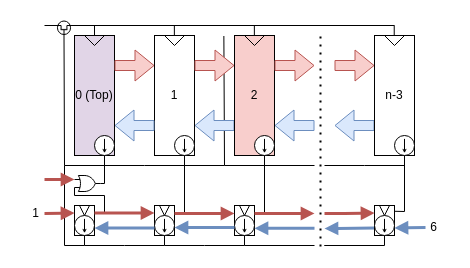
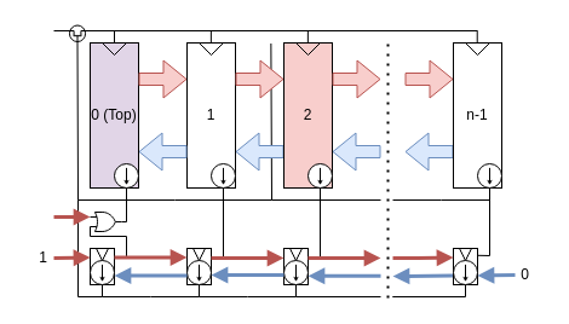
  <mxCell id="0" />
  <mxCell id="1" parent="0" />
  <mxCell id="2" value="" style="endArrow=none;html=1;rounded=0;exitX=0.5;exitY=1;exitDx=0;exitDy=0;exitPerimeter=0;" parent="1" source="29" edge="1"><mxGeometry width="50" height="50" relative="1" as="geometry"><mxPoint x="244" y="135" as="sourcePoint" /><mxPoint x="64" y="165" as="targetPoint" /><Array as="points"><mxPoint x="84" y="245" /><mxPoint x="64" y="245" /></Array></mxGeometry></mxCell>
  <mxCell id="3" value="" style="endArrow=none;html=1;rounded=0;" parent="1" edge="1"><mxGeometry width="50" height="50" relative="1" as="geometry"><mxPoint x="104" y="165" as="sourcePoint" /><mxPoint x="224" y="165" as="targetPoint" /><Array as="points"><mxPoint x="144" y="165" /></Array></mxGeometry></mxCell>
  <mxCell id="4" value="" style="endArrow=none;html=1;rounded=0;exitX=0;exitY=0.5;exitDx=0;exitDy=0;exitPerimeter=0;" parent="1" edge="1"><mxGeometry width="50" height="50" relative="1" as="geometry"><mxPoint x="223.37" y="35.5" as="sourcePoint" /><mxPoint x="314" y="165" as="targetPoint" /><Array as="points"><mxPoint x="224" y="165" /></Array></mxGeometry></mxCell>
  <mxCell id="5" value="" style="endArrow=none;html=1;rounded=0;" parent="1" edge="1"><mxGeometry width="50" height="50" relative="1" as="geometry"><mxPoint x="324" y="165" as="sourcePoint" /><mxPoint x="404" y="165" as="targetPoint" /><Array as="points"><mxPoint x="364" y="165" /></Array></mxGeometry></mxCell>
  <mxCell id="6" value="" style="endArrow=none;html=1;rounded=0;exitX=0.75;exitY=1;exitDx=0;exitDy=0;entryX=0.937;entryY=0.192;entryDx=0;entryDy=0;entryPerimeter=0;" parent="1" target="45" edge="1"><mxGeometry width="50" height="50" relative="1" as="geometry"><mxPoint x="404" y="155" as="sourcePoint" /><mxPoint x="394" y="203" as="targetPoint" /><Array as="points"><mxPoint x="404" y="211" /></Array></mxGeometry></mxCell>
  <mxCell id="7" value="" style="endArrow=none;html=1;rounded=0;exitX=0.5;exitY=1;exitDx=0;exitDy=0;exitPerimeter=0;" parent="1" edge="1"><mxGeometry width="50" height="50" relative="1" as="geometry"><mxPoint x="384" y="235" as="sourcePoint" /><mxPoint x="344" y="245" as="targetPoint" /><Array as="points"><mxPoint x="384" y="245" /><mxPoint x="324" y="245" /></Array></mxGeometry></mxCell>
  <mxCell id="8" value="" style="endArrow=none;html=1;rounded=0;exitX=0.5;exitY=1;exitDx=0;exitDy=0;exitPerimeter=0;" parent="1" edge="1"><mxGeometry width="50" height="50" relative="1" as="geometry"><mxPoint x="244" y="235" as="sourcePoint" /><mxPoint x="164" y="245" as="targetPoint" /><Array as="points"><mxPoint x="244" y="245" /><mxPoint x="204" y="245" /></Array></mxGeometry></mxCell>
  <mxCell id="9" value="" style="endArrow=none;html=1;rounded=0;exitX=0.5;exitY=1;exitDx=0;exitDy=0;exitPerimeter=0;" parent="1" source="38" edge="1"><mxGeometry width="50" height="50" relative="1" as="geometry"><mxPoint x="154" y="175" as="sourcePoint" /><mxPoint x="84" y="245" as="targetPoint" /><Array as="points"><mxPoint x="164" y="245" /><mxPoint x="124" y="245" /></Array></mxGeometry></mxCell>
  <mxCell id="10" value="" style="endArrow=none;html=1;rounded=0;exitX=0.75;exitY=1;exitDx=0;exitDy=0;entryX=1;entryY=0.25;entryDx=0;entryDy=0;" parent="1" target="41" edge="1"><mxGeometry width="50" height="50" relative="1" as="geometry"><mxPoint x="264" y="155" as="sourcePoint" /><mxPoint x="254" y="203" as="targetPoint" /><Array as="points"><mxPoint x="264" y="213" /></Array></mxGeometry></mxCell>
  <mxCell id="11" style="edgeStyle=orthogonalEdgeStyle;rounded=0;orthogonalLoop=1;jettySize=auto;html=1;endArrow=none;startFill=0;exitX=1;exitY=0.25;exitDx=0;exitDy=0;entryX=0;entryY=0.75;entryDx=0;entryDy=0;entryPerimeter=0;" parent="1" source="27" target="59" edge="1"><mxGeometry relative="1" as="geometry"><Array as="points"><mxPoint x="104" y="213" /><mxPoint x="104" y="195" /><mxPoint x="74" y="195" /></Array><mxPoint x="94" y="215" as="sourcePoint" /><mxPoint x="64" y="195" as="targetPoint" /></mxGeometry></mxCell>
  <mxCell id="12" value="" style="endArrow=block;html=1;rounded=0;exitX=0;exitY=0.75;exitDx=0;exitDy=0;endFill=1;strokeWidth=3;fillColor=#dae8fc;strokeColor=#6c8ebf;" parent="1" source="45" edge="1"><mxGeometry width="50" height="50" relative="1" as="geometry"><mxPoint x="404" y="227.93" as="sourcePoint" /><mxPoint x="324" y="228" as="targetPoint" /></mxGeometry></mxCell>
  <mxCell id="13" value="1" style="rounded=0;whiteSpace=wrap;html=1;" parent="1" vertex="1"><mxGeometry x="154" y="35" width="40" height="120" as="geometry" /></mxCell>
  <mxCell id="14" value="" style="shape=flexArrow;endArrow=classic;html=1;rounded=0;entryX=1;entryY=0.75;entryDx=0;entryDy=0;exitX=0;exitY=0.75;exitDx=0;exitDy=0;fillColor=#dae8fc;strokeColor=#6c8ebf;" parent="1" source="15" target="13" edge="1"><mxGeometry width="50" height="50" relative="1" as="geometry"><mxPoint x="44" y="83" as="sourcePoint" /><mxPoint x="82" y="84" as="targetPoint" /></mxGeometry></mxCell>
  <mxCell id="15" value="" style="rounded=0;whiteSpace=wrap;html=1;" parent="1" vertex="1"><mxGeometry x="234" y="35" width="40" height="120" as="geometry" /></mxCell>
  <mxCell id="16" value="" style="shape=flexArrow;endArrow=classic;html=1;rounded=0;entryX=0;entryY=0.25;entryDx=0;entryDy=0;fillColor=#f8cecc;strokeColor=#b85450;" parent="1" target="15" edge="1"><mxGeometry width="50" height="50" relative="1" as="geometry"><mxPoint x="194" y="65" as="sourcePoint" /><mxPoint x="82" y="76" as="targetPoint" /></mxGeometry></mxCell>
  <mxCell id="17" value="&lt;span style=&quot;background-color: transparent; color: light-dark(rgb(0, 0, 0), rgb(255, 255, 255));&quot;&gt;0 (Top)&lt;/span&gt;" style="rounded=0;whiteSpace=wrap;html=1;fillColor=#e1d5e7;" parent="1" vertex="1"><mxGeometry x="74" y="35" width="40" height="120" as="geometry" /></mxCell>
  <mxCell id="18" value="" style="shape=flexArrow;endArrow=classic;html=1;rounded=0;entryX=1;entryY=0.75;entryDx=0;entryDy=0;exitX=0;exitY=0.75;exitDx=0;exitDy=0;fillColor=#dae8fc;strokeColor=#6c8ebf;" parent="1" target="17" edge="1"><mxGeometry width="50" height="50" relative="1" as="geometry"><mxPoint x="154" y="125" as="sourcePoint" /><mxPoint x="2" y="84" as="targetPoint" /></mxGeometry></mxCell>
  <mxCell id="19" value="" style="shape=flexArrow;endArrow=classic;html=1;rounded=0;entryX=0;entryY=0.25;entryDx=0;entryDy=0;fillColor=#f8cecc;strokeColor=#b85450;" parent="1" edge="1"><mxGeometry width="50" height="50" relative="1" as="geometry"><mxPoint x="114" y="65" as="sourcePoint" /><mxPoint x="154" y="65" as="targetPoint" /></mxGeometry></mxCell>
  <mxCell id="20" value="2" style="rounded=0;whiteSpace=wrap;html=1;fillColor=#f8cecc;" parent="1" vertex="1"><mxGeometry x="234" y="35" width="40" height="120" as="geometry" /></mxCell>
  <mxCell id="21" value="" style="shape=flexArrow;endArrow=classic;html=1;rounded=0;entryX=1;entryY=0.75;entryDx=0;entryDy=0;exitX=0;exitY=0.75;exitDx=0;exitDy=0;fillColor=#dae8fc;strokeColor=#6c8ebf;" parent="1" target="20" edge="1"><mxGeometry width="50" height="50" relative="1" as="geometry"><mxPoint x="314" y="125" as="sourcePoint" /><mxPoint x="162" y="84" as="targetPoint" /></mxGeometry></mxCell>
  <mxCell id="22" value="" style="shape=flexArrow;endArrow=classic;html=1;rounded=0;entryX=0;entryY=0.25;entryDx=0;entryDy=0;fillColor=#f8cecc;strokeColor=#b85450;" parent="1" edge="1"><mxGeometry width="50" height="50" relative="1" as="geometry"><mxPoint x="274" y="65" as="sourcePoint" /><mxPoint x="314" y="65" as="targetPoint" /></mxGeometry></mxCell>
  <mxCell id="23" value="" style="endArrow=none;html=1;rounded=0;entryX=0.25;entryY=0;entryDx=0;entryDy=0;exitX=0.75;exitY=0;exitDx=0;exitDy=0;" parent="1" source="17" target="17" edge="1"><mxGeometry width="50" height="50" relative="1" as="geometry"><mxPoint x="164" y="205" as="sourcePoint" /><mxPoint x="214" y="155" as="targetPoint" /><Array as="points"><mxPoint x="94" y="45" /></Array></mxGeometry></mxCell>
  <mxCell id="24" value="" style="endArrow=none;html=1;rounded=0;entryX=0.25;entryY=0;entryDx=0;entryDy=0;exitX=0.75;exitY=0;exitDx=0;exitDy=0;" parent="1" edge="1"><mxGeometry width="50" height="50" relative="1" as="geometry"><mxPoint x="184" y="35" as="sourcePoint" /><mxPoint x="164" y="35" as="targetPoint" /><Array as="points"><mxPoint x="174" y="45" /></Array></mxGeometry></mxCell>
  <mxCell id="25" value="" style="endArrow=none;html=1;rounded=0;entryX=0.25;entryY=0;entryDx=0;entryDy=0;exitX=0.75;exitY=0;exitDx=0;exitDy=0;" parent="1" edge="1"><mxGeometry width="50" height="50" relative="1" as="geometry"><mxPoint x="264" y="35" as="sourcePoint" /><mxPoint x="244" y="35" as="targetPoint" /><Array as="points"><mxPoint x="254" y="45" /></Array></mxGeometry></mxCell>
  <mxCell id="26" value="" style="group" parent="1" vertex="1" connectable="0"><mxGeometry x="74" y="205" width="20" height="30" as="geometry" /></mxCell>
  <mxCell id="27" value="" style="rounded=0;whiteSpace=wrap;html=1;" parent="26" vertex="1"><mxGeometry width="20" height="30" as="geometry" /></mxCell>
  <mxCell id="28" value="" style="endArrow=none;html=1;rounded=0;entryX=0.25;entryY=0;entryDx=0;entryDy=0;exitX=0.75;exitY=0;exitDx=0;exitDy=0;" parent="26" edge="1"><mxGeometry width="50" height="50" relative="1" as="geometry"><mxPoint x="15" as="sourcePoint" /><mxPoint x="5" as="targetPoint" /><Array as="points"><mxPoint x="10" y="10" /></Array></mxGeometry></mxCell>
  <mxCell id="29" value="" style="pointerEvents=1;verticalLabelPosition=bottom;shadow=0;dashed=0;align=center;html=1;verticalAlign=top;shape=mxgraph.electrical.signal_sources.source;aspect=fixed;points=[[0.5,0,0],[1,0.5,0],[0.5,1,0],[0,0.5,0]];elSignalType=dc2;" parent="26" vertex="1"><mxGeometry y="10" width="20" height="20" as="geometry" /></mxCell>
  <mxCell id="30" value="" style="shape=flexArrow;endArrow=classic;html=1;rounded=0;entryX=1;entryY=0.75;entryDx=0;entryDy=0;exitX=0;exitY=0.75;exitDx=0;exitDy=0;fillColor=#dae8fc;strokeColor=#6c8ebf;" parent="1" source="31" edge="1"><mxGeometry width="50" height="50" relative="1" as="geometry"><mxPoint x="184" y="83" as="sourcePoint" /><mxPoint x="334" y="125" as="targetPoint" /></mxGeometry></mxCell>
  <mxCell id="31" value="" style="rounded=0;whiteSpace=wrap;html=1;" parent="1" vertex="1"><mxGeometry x="374" y="35" width="40" height="120" as="geometry" /></mxCell>
  <mxCell id="32" value="" style="shape=flexArrow;endArrow=classic;html=1;rounded=0;entryX=0;entryY=0.25;entryDx=0;entryDy=0;fillColor=#f8cecc;strokeColor=#b85450;" parent="1" target="31" edge="1"><mxGeometry width="50" height="50" relative="1" as="geometry"><mxPoint x="334" y="65" as="sourcePoint" /><mxPoint x="222" y="76" as="targetPoint" /></mxGeometry></mxCell>
- <mxCell id="33" value="n-3" style="rounded=0;whiteSpace=wrap;html=1;" parent="1" vertex="1"><mxGeometry x="374" y="35" width="40" height="120" as="geometry" /></mxCell>
+ <mxCell id="33" value="n-1" style="rounded=0;whiteSpace=wrap;html=1;" parent="1" vertex="1"><mxGeometry x="374" y="35" width="40" height="120" as="geometry" /></mxCell>
  <mxCell id="34" value="" style="endArrow=none;html=1;rounded=0;entryX=0.25;entryY=0;entryDx=0;entryDy=0;exitX=0.75;exitY=0;exitDx=0;exitDy=0;" parent="1" edge="1"><mxGeometry width="50" height="50" relative="1" as="geometry"><mxPoint x="404" y="35" as="sourcePoint" /><mxPoint x="384" y="35" as="targetPoint" /><Array as="points"><mxPoint x="394" y="45" /></Array></mxGeometry></mxCell>
  <mxCell id="35" value="" style="group" parent="1" vertex="1" connectable="0"><mxGeometry x="154" y="205" width="20" height="30" as="geometry" /></mxCell>
  <mxCell id="36" value="" style="rounded=0;whiteSpace=wrap;html=1;" parent="35" vertex="1"><mxGeometry width="20" height="30" as="geometry" /></mxCell>
  <mxCell id="37" value="" style="endArrow=none;html=1;rounded=0;entryX=0.25;entryY=0;entryDx=0;entryDy=0;exitX=0.75;exitY=0;exitDx=0;exitDy=0;" parent="35" edge="1"><mxGeometry width="50" height="50" relative="1" as="geometry"><mxPoint x="15" as="sourcePoint" /><mxPoint x="5" as="targetPoint" /><Array as="points"><mxPoint x="10" y="10" /></Array></mxGeometry></mxCell>
  <mxCell id="38" value="" style="pointerEvents=1;verticalLabelPosition=bottom;shadow=0;dashed=0;align=center;html=1;verticalAlign=top;shape=mxgraph.electrical.signal_sources.source;aspect=fixed;points=[[0.5,0,0],[1,0.5,0],[0.5,1,0],[0,0.5,0]];elSignalType=dc2;" parent="35" vertex="1"><mxGeometry y="10" width="20" height="20" as="geometry" /></mxCell>
  <mxCell id="39" value="" style="endArrow=none;html=1;rounded=0;exitX=0.75;exitY=1;exitDx=0;exitDy=0;entryX=1;entryY=0.25;entryDx=0;entryDy=0;" parent="1" source="13" target="36" edge="1"><mxGeometry width="50" height="50" relative="1" as="geometry"><mxPoint x="194" y="138" as="sourcePoint" /><mxPoint x="194" y="205" as="targetPoint" /><Array as="points"><mxPoint x="184" y="213" /></Array></mxGeometry></mxCell>
  <mxCell id="40" value="" style="group" parent="1" vertex="1" connectable="0"><mxGeometry x="234" y="205" width="20" height="30" as="geometry" /></mxCell>
  <mxCell id="41" value="" style="rounded=0;whiteSpace=wrap;html=1;" parent="40" vertex="1"><mxGeometry width="20" height="30" as="geometry" /></mxCell>
  <mxCell id="42" value="" style="endArrow=none;html=1;rounded=0;entryX=0.25;entryY=0;entryDx=0;entryDy=0;exitX=0.75;exitY=0;exitDx=0;exitDy=0;" parent="40" edge="1"><mxGeometry width="50" height="50" relative="1" as="geometry"><mxPoint x="15" as="sourcePoint" /><mxPoint x="5" as="targetPoint" /><Array as="points"><mxPoint x="10" y="10" /></Array></mxGeometry></mxCell>
  <mxCell id="43" value="" style="pointerEvents=1;verticalLabelPosition=bottom;shadow=0;dashed=0;align=center;html=1;verticalAlign=top;shape=mxgraph.electrical.signal_sources.source;aspect=fixed;points=[[0.5,0,0],[1,0.5,0],[0.5,1,0],[0,0.5,0]];elSignalType=dc2;" parent="40" vertex="1"><mxGeometry y="10" width="20" height="20" as="geometry" /></mxCell>
  <mxCell id="44" value="" style="group" parent="1" vertex="1" connectable="0"><mxGeometry x="374" y="205" width="20" height="30" as="geometry" /></mxCell>
  <mxCell id="45" value="" style="rounded=0;whiteSpace=wrap;html=1;" parent="44" vertex="1"><mxGeometry width="20" height="30" as="geometry" /></mxCell>
  <mxCell id="46" value="" style="endArrow=none;html=1;rounded=0;entryX=0.25;entryY=0;entryDx=0;entryDy=0;exitX=0.75;exitY=0;exitDx=0;exitDy=0;" parent="44" edge="1"><mxGeometry width="50" height="50" relative="1" as="geometry"><mxPoint x="15" as="sourcePoint" /><mxPoint x="5" as="targetPoint" /><Array as="points"><mxPoint x="10" y="10" /></Array></mxGeometry></mxCell>
  <mxCell id="47" value="" style="pointerEvents=1;verticalLabelPosition=bottom;shadow=0;dashed=0;align=center;html=1;verticalAlign=top;shape=mxgraph.electrical.signal_sources.source;aspect=fixed;points=[[0.5,0,0],[1,0.5,0],[0.5,1,0],[0,0.5,0]];elSignalType=dc2;" parent="44" vertex="1"><mxGeometry y="10" width="20" height="20" as="geometry" /></mxCell>
  <mxCell id="48" value="" style="endArrow=none;dashed=1;html=1;dashPattern=1 3;strokeWidth=2;rounded=0;" parent="1" edge="1"><mxGeometry width="50" height="50" relative="1" as="geometry"><mxPoint x="320" y="246" as="sourcePoint" /><mxPoint x="320" y="31" as="targetPoint" /></mxGeometry></mxCell>
- <mxCell id="49" value="6" style="text;html=1;align=center;verticalAlign=middle;resizable=0;points=[];autosize=1;strokeColor=none;fillColor=none;" parent="1" vertex="1"><mxGeometry x="418" y="212" width="30" height="30" as="geometry" /></mxCell>
+ <mxCell id="49" value="0" style="text;html=1;align=center;verticalAlign=middle;resizable=0;points=[];autosize=1;strokeColor=none;fillColor=none;" parent="1" vertex="1"><mxGeometry x="418" y="212" width="30" height="30" as="geometry" /></mxCell>
  <mxCell id="50" value="" style="endArrow=block;html=1;rounded=0;exitX=1;exitY=0.25;exitDx=0;exitDy=0;entryX=0;entryY=0.25;entryDx=0;entryDy=0;endFill=1;strokeWidth=3;fillColor=#f8cecc;strokeColor=#b85450;" parent="1" source="27" target="36" edge="1"><mxGeometry width="50" height="50" relative="1" as="geometry"><mxPoint x="294" y="25" as="sourcePoint" /><mxPoint x="344" y="-25" as="targetPoint" /><Array as="points" /></mxGeometry></mxCell>
  <mxCell id="51" value="" style="endArrow=block;html=1;rounded=0;exitX=1;exitY=0.25;exitDx=0;exitDy=0;entryX=0;entryY=0.25;entryDx=0;entryDy=0;endFill=1;strokeWidth=3;fillColor=#f8cecc;strokeColor=#b85450;" parent="1" edge="1"><mxGeometry width="50" height="50" relative="1" as="geometry"><mxPoint x="174" y="213" as="sourcePoint" /><mxPoint x="234" y="213" as="targetPoint" /></mxGeometry></mxCell>
  <mxCell id="52" value="" style="endArrow=block;html=1;rounded=0;exitX=1;exitY=0.25;exitDx=0;exitDy=0;entryX=0;entryY=0.25;entryDx=0;entryDy=0;endFill=1;strokeWidth=3;fillColor=#f8cecc;strokeColor=#b85450;" parent="1" edge="1"><mxGeometry width="50" height="50" relative="1" as="geometry"><mxPoint x="254" y="213" as="sourcePoint" /><mxPoint x="314" y="213" as="targetPoint" /></mxGeometry></mxCell>
  <mxCell id="53" value="" style="endArrow=block;html=1;rounded=0;entryX=0;entryY=0.25;entryDx=0;entryDy=0;endFill=1;strokeWidth=3;fillColor=#f8cecc;strokeColor=#b85450;" parent="1" target="45" edge="1"><mxGeometry width="50" height="50" relative="1" as="geometry"><mxPoint x="324" y="213" as="sourcePoint" /><mxPoint x="404" y="213" as="targetPoint" /><Array as="points"><mxPoint x="344" y="213" /></Array></mxGeometry></mxCell>
  <mxCell id="54" value="" style="endArrow=block;html=1;rounded=0;exitX=0;exitY=0.75;exitDx=0;exitDy=0;entryX=1;entryY=0.75;entryDx=0;entryDy=0;endFill=1;strokeWidth=3;fillColor=#dae8fc;strokeColor=#6c8ebf;" parent="1" source="36" target="27" edge="1"><mxGeometry width="50" height="50" relative="1" as="geometry"><mxPoint x="104" y="222" as="sourcePoint" /><mxPoint x="164" y="222" as="targetPoint" /></mxGeometry></mxCell>
  <mxCell id="55" value="" style="endArrow=block;html=1;rounded=0;exitX=0;exitY=0.75;exitDx=0;exitDy=0;entryX=1;entryY=0.75;entryDx=0;entryDy=0;endFill=1;strokeWidth=3;fillColor=#dae8fc;strokeColor=#6c8ebf;" parent="1" edge="1"><mxGeometry width="50" height="50" relative="1" as="geometry"><mxPoint x="234" y="227" as="sourcePoint" /><mxPoint x="174" y="227" as="targetPoint" /></mxGeometry></mxCell>
  <mxCell id="56" value="" style="endArrow=block;html=1;rounded=0;exitX=0;exitY=0.75;exitDx=0;exitDy=0;entryX=1;entryY=0.75;entryDx=0;entryDy=0;endFill=1;strokeWidth=3;fillColor=#dae8fc;strokeColor=#6c8ebf;" parent="1" edge="1"><mxGeometry width="50" height="50" relative="1" as="geometry"><mxPoint x="314" y="227.8" as="sourcePoint" /><mxPoint x="254" y="227.8" as="targetPoint" /></mxGeometry></mxCell>
  <mxCell id="57" value="" style="endArrow=block;html=1;rounded=0;endFill=1;strokeWidth=3;fillColor=#dae8fc;strokeColor=#6c8ebf;entryX=1;entryY=0.75;entryDx=0;entryDy=0;" parent="1" target="45" edge="1"><mxGeometry width="50" height="50" relative="1" as="geometry"><mxPoint x="425" y="227" as="sourcePoint" /><mxPoint x="394" y="227.93" as="targetPoint" /></mxGeometry></mxCell>
  <mxCell id="58" value="" style="endArrow=block;html=1;rounded=0;entryX=0;entryY=0.25;entryDx=0;entryDy=0;endFill=1;strokeWidth=3;fillColor=#f8cecc;strokeColor=#b85450;" parent="1" target="27" edge="1"><mxGeometry width="50" height="50" relative="1" as="geometry"><mxPoint x="44" y="213" as="sourcePoint" /><mxPoint x="74" y="213" as="targetPoint" /></mxGeometry></mxCell>
  <mxCell id="59" value="" style="verticalLabelPosition=bottom;shadow=0;dashed=0;align=center;html=1;verticalAlign=top;shape=mxgraph.electrical.logic_gates.logic_gate;operation=or;" parent="1" vertex="1"><mxGeometry x="74" y="175" width="26" height="16" as="geometry" /></mxCell>
  <mxCell id="60" value="" style="endArrow=block;html=1;rounded=0;entryX=0;entryY=0.25;entryDx=0;entryDy=0;endFill=1;strokeWidth=3;fillColor=#f8cecc;strokeColor=#b85450;entryPerimeter=0;" parent="1" target="59" edge="1"><mxGeometry width="50" height="50" relative="1" as="geometry"><mxPoint x="44" y="179" as="sourcePoint" /><mxPoint x="68" y="165" as="targetPoint" /></mxGeometry></mxCell>
  <mxCell id="61" value="" style="endArrow=none;html=1;rounded=0;entryX=0.75;entryY=1;entryDx=0;entryDy=0;exitX=1;exitY=0.5;exitDx=0;exitDy=0;exitPerimeter=0;" parent="1" source="59" target="17" edge="1"><mxGeometry width="50" height="50" relative="1" as="geometry"><mxPoint x="104" y="175" as="sourcePoint" /><mxPoint x="184" y="115" as="targetPoint" /><Array as="points"><mxPoint x="104" y="183" /></Array></mxGeometry></mxCell>
  <mxCell id="62" value="1" style="text;html=1;align=center;verticalAlign=middle;resizable=0;points=[];autosize=1;strokeColor=none;fillColor=none;" parent="1" vertex="1"><mxGeometry x="20" y="198" width="30" height="30" as="geometry" /></mxCell>
  <mxCell id="63" value="" style="pointerEvents=1;verticalLabelPosition=bottom;shadow=0;dashed=0;align=center;html=1;verticalAlign=top;shape=mxgraph.electrical.signal_sources.source;aspect=fixed;points=[[0.5,0,0],[1,0.5,0],[0.5,1,0],[0,0.5,0]];elSignalType=dc2;" parent="1" vertex="1"><mxGeometry x="174" y="135" width="20" height="20" as="geometry" /></mxCell>
  <mxCell id="64" value="" style="pointerEvents=1;verticalLabelPosition=bottom;shadow=0;dashed=0;align=center;html=1;verticalAlign=top;shape=mxgraph.electrical.signal_sources.source;aspect=fixed;points=[[0.5,0,0],[1,0.5,0],[0.5,1,0],[0,0.5,0]];elSignalType=dc2;" parent="1" vertex="1"><mxGeometry x="254" y="135" width="20" height="20" as="geometry" /></mxCell>
  <mxCell id="65" value="" style="pointerEvents=1;verticalLabelPosition=bottom;shadow=0;dashed=0;align=center;html=1;verticalAlign=top;shape=mxgraph.electrical.signal_sources.source;aspect=fixed;points=[[0.5,0,0],[1,0.5,0],[0.5,1,0],[0,0.5,0]];elSignalType=dc2;" parent="1" vertex="1"><mxGeometry x="394" y="135" width="20" height="20" as="geometry" /></mxCell>
  <mxCell id="66" value="" style="pointerEvents=1;verticalLabelPosition=bottom;shadow=0;dashed=0;align=center;html=1;verticalAlign=top;shape=mxgraph.electrical.signal_sources.source;aspect=fixed;points=[[0.5,0,0],[1,0.5,0],[0.5,1,0],[0,0.5,0]];elSignalType=dc2;" parent="1" vertex="1"><mxGeometry x="94" y="135" width="20" height="20" as="geometry" /></mxCell>
  <mxCell id="67" value="" style="verticalLabelPosition=bottom;shadow=0;dashed=0;align=center;html=1;verticalAlign=top;shape=mxgraph.electrical.mosfets1.mosfet_n_no_bulk;rotation=-90;" parent="1" vertex="1"><mxGeometry x="56" y="20" width="15" height="16" as="geometry" /></mxCell>
  <mxCell id="68" value="" style="endArrow=none;html=1;rounded=0;exitX=0.7;exitY=1;exitDx=0;exitDy=0;exitPerimeter=0;" parent="1" source="67" edge="1"><mxGeometry width="50" height="50" relative="1" as="geometry"><mxPoint x="164" y="85" as="sourcePoint" /><mxPoint x="134" y="25" as="targetPoint" /></mxGeometry></mxCell>
  <mxCell id="69" value="" style="endArrow=none;html=1;rounded=0;exitX=0.5;exitY=0;exitDx=0;exitDy=0;" parent="1" source="17" edge="1"><mxGeometry width="50" height="50" relative="1" as="geometry"><mxPoint x="164" y="85" as="sourcePoint" /><mxPoint x="94" y="25" as="targetPoint" /></mxGeometry></mxCell>
  <mxCell id="70" value="" style="endArrow=none;html=1;rounded=0;exitX=0;exitY=0.5;exitDx=0;exitDy=0;exitPerimeter=0;" parent="1" source="67" edge="1"><mxGeometry width="50" height="50" relative="1" as="geometry"><mxPoint x="164" y="85" as="sourcePoint" /><mxPoint x="104" y="165" as="targetPoint" /><Array as="points"><mxPoint x="64" y="165" /></Array></mxGeometry></mxCell>
  <mxCell id="71" value="" style="endArrow=none;html=1;rounded=0;entryX=0.7;entryY=0;entryDx=0;entryDy=0;entryPerimeter=0;" parent="1" target="67" edge="1"><mxGeometry width="50" height="50" relative="1" as="geometry"><mxPoint x="44" y="25" as="sourcePoint" /><mxPoint x="164" y="85" as="targetPoint" /></mxGeometry></mxCell>
  <mxCell id="72" value="" style="endArrow=none;html=1;rounded=0;exitX=0.5;exitY=0;exitDx=0;exitDy=0;" parent="1" edge="1"><mxGeometry width="50" height="50" relative="1" as="geometry"><mxPoint x="173.87" y="35" as="sourcePoint" /><mxPoint x="173.87" y="25" as="targetPoint" /></mxGeometry></mxCell>
  <mxCell id="73" value="" style="endArrow=none;html=1;rounded=0;entryX=0.7;entryY=0;entryDx=0;entryDy=0;entryPerimeter=0;" parent="1" edge="1"><mxGeometry width="50" height="50" relative="1" as="geometry"><mxPoint x="123.87" y="25" as="sourcePoint" /><mxPoint x="135.37" y="25" as="targetPoint" /></mxGeometry></mxCell>
  <mxCell id="74" value="" style="endArrow=none;html=1;rounded=0;exitX=0.5;exitY=0;exitDx=0;exitDy=0;" parent="1" edge="1"><mxGeometry width="50" height="50" relative="1" as="geometry"><mxPoint x="253.87" y="35" as="sourcePoint" /><mxPoint x="253.87" y="25" as="targetPoint" /></mxGeometry></mxCell>
  <mxCell id="75" value="" style="endArrow=none;html=1;rounded=0;exitX=0.5;exitY=0;exitDx=0;exitDy=0;" parent="1" edge="1"><mxGeometry width="50" height="50" relative="1" as="geometry"><mxPoint x="393.72" y="35" as="sourcePoint" /><mxPoint x="393.72" y="25" as="targetPoint" /></mxGeometry></mxCell>
  <mxCell id="76" value="" style="endArrow=none;html=1;rounded=0;" parent="1" edge="1"><mxGeometry width="50" height="50" relative="1" as="geometry"><mxPoint x="394" y="25" as="sourcePoint" /><mxPoint x="134" y="25" as="targetPoint" /></mxGeometry></mxCell>
  <mxCell id="77" value="" style="endArrow=none;html=1;rounded=0;" edge="1" parent="1"><mxGeometry width="50" height="50" relative="1" as="geometry"><mxPoint x="244" y="245" as="sourcePoint" /><mxPoint x="314" y="245" as="targetPoint" /></mxGeometry></mxCell>
